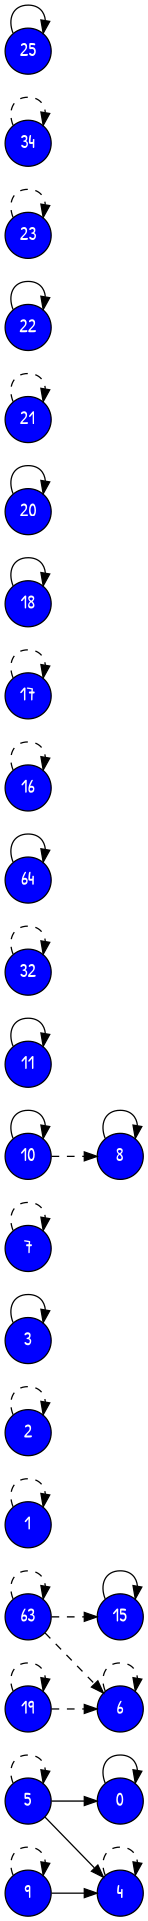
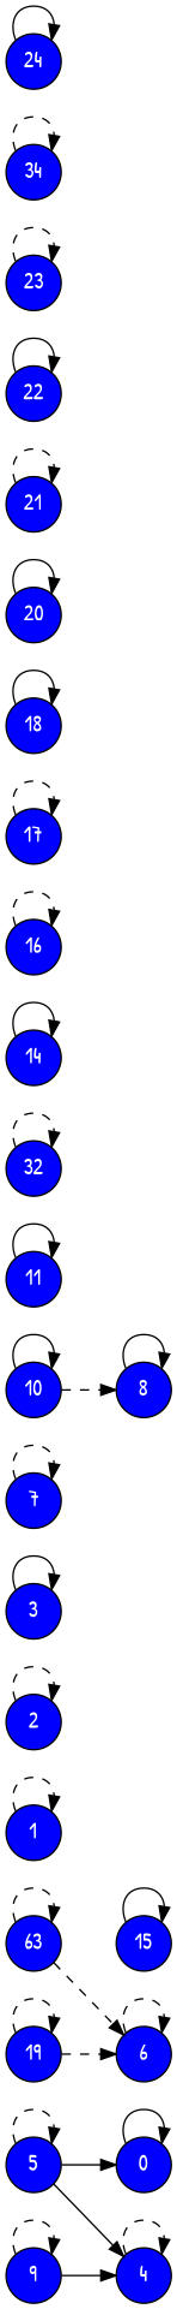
  digraph {
    fontname="Patrick Hand"
    rankdir=LR
    node [fillcolor=blue fontcolor="#FFFFFF" fontname="Patrick Hand" margin=0.01 shape=circle style=filled]
    edge [fontname="Patrick Hand" style=dashed]
    0
    15
    1
    2
    3
    4
    5
    6
    7
    8
    9
    10
    11
    n14 [label=32]
    n15 [label=63]
-   14 [label=64]
+   14
    16
    17
    18
    19
    20
    21
    22
    23
    n25 [label=34]
-   25
+   25 [label=24]
    0 -> 0 [style=solid]
    15 -> 15 [style=solid]
    1 -> 1
    2 -> 2
    3 -> 3 [style=solid]
    4 -> 4
    5 -> 0 [style=solid]
    5 -> 4 [style=solid]
    5 -> 5
    6 -> 6
    7 -> 7
    8 -> 8 [style=solid]
    9 -> 4 [style=solid]
    9 -> 9
    10 -> 8
    10 -> 10 [style=solid]
    11 -> 11 [style=solid]
    n14 -> n14
-   n15 -> 15
    n15 -> 6
    n15 -> n15
    14 -> 14 [style=solid]
    16 -> 16
    17 -> 17
    18 -> 18 [style=solid]
    19 -> 6
    19 -> 19
    20 -> 20 [style=solid]
    21 -> 21
    22 -> 22 [style=solid]
    23 -> 23
    n25 -> n25
    25 -> 25 [style=solid]
  }
